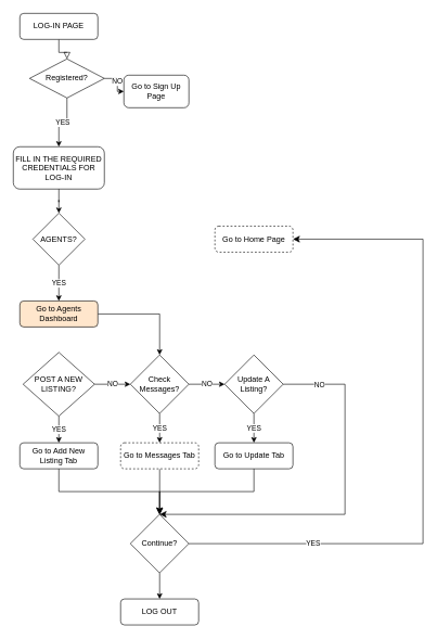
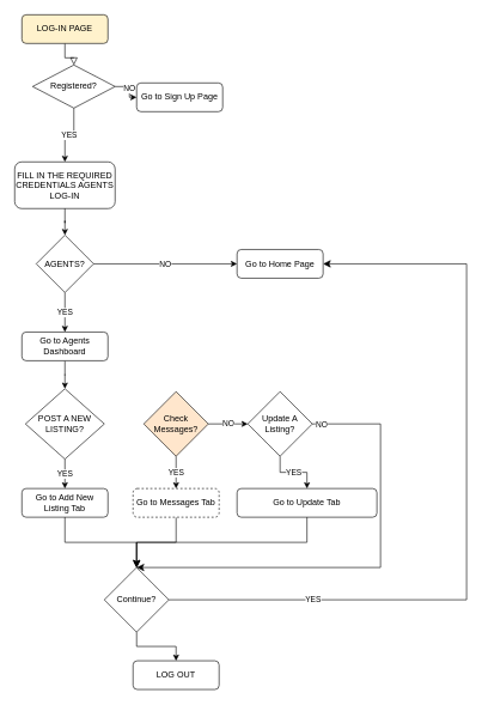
  <mxCell id="0" />
  <mxCell id="1" parent="0" />
  <mxCell id="2" value="" style="rounded=0;html=1;jettySize=auto;orthogonalLoop=1;fontSize=11;endArrow=block;endFill=0;endSize=8;strokeWidth=1;shadow=0;labelBackgroundColor=none;edgeStyle=orthogonalEdgeStyle;entryX=0.5;entryY=0;entryDx=0;entryDy=0;" edge="1" parent="1" source="3" target="6"><mxGeometry relative="1" as="geometry"><mxPoint x="90" y="10" as="targetPoint" /></mxGeometry></mxCell>
- <mxCell id="3" value="LOG-IN PAGE" style="rounded=1;whiteSpace=wrap;html=1;fontSize=12;glass=0;strokeWidth=1;shadow=0;" vertex="1" parent="1"><mxGeometry x="30" y="20" width="120" height="40" as="geometry" /></mxCell>
+ <mxCell id="3" value="LOG-IN PAGE" style="rounded=1;whiteSpace=wrap;html=1;fontSize=12;glass=0;strokeWidth=1;shadow=0;fillColor=#fff2cc;" vertex="1" parent="1"><mxGeometry x="30" y="20" width="120" height="40" as="geometry" /></mxCell>
  <mxCell id="4" value="NO" style="edgeStyle=orthogonalEdgeStyle;rounded=0;orthogonalLoop=1;jettySize=auto;html=1;entryX=0;entryY=0.5;entryDx=0;entryDy=0;" edge="1" parent="1" source="6" target="7"><mxGeometry relative="1" as="geometry"><mxPoint x="200" y="135" as="targetPoint" /></mxGeometry></mxCell>
  <mxCell id="5" value="YES" style="edgeStyle=orthogonalEdgeStyle;rounded=0;orthogonalLoop=1;jettySize=auto;html=1;" edge="1" parent="1" source="6" target="8"><mxGeometry relative="1" as="geometry" /></mxCell>
  <mxCell id="6" value="Registered?" style="rhombus;whiteSpace=wrap;html=1;" vertex="1" parent="1"><mxGeometry x="45" y="90" width="115" height="60" as="geometry" /></mxCell>
- <mxCell id="7" value="Go to Sign Up Page" style="rounded=1;whiteSpace=wrap;html=1;fontSize=12;glass=0;strokeWidth=1;shadow=0;" vertex="1" parent="1"><mxGeometry x="190" y="115" width="100" height="50" as="geometry" /></mxCell>
- <mxCell id="8" value="FILL IN THE REQUIRED CREDENTIALS FOR LOG-IN" style="rounded=1;whiteSpace=wrap;html=1;fontSize=12;glass=0;strokeWidth=1;shadow=0;" vertex="1" parent="1"><mxGeometry x="20" y="225" width="140" height="65" as="geometry" /></mxCell>
+ <mxCell id="7" value="Go to Sign Up Page" style="rounded=1;whiteSpace=wrap;html=1;fontSize=12;glass=0;strokeWidth=1;shadow=0;" vertex="1" parent="1"><mxGeometry x="190" y="115" width="120" height="40" as="geometry" /></mxCell>
+ <mxCell id="8" value="FILL IN THE REQUIRED CREDENTIALS AGENTS LOG-IN" style="rounded=1;whiteSpace=wrap;html=1;fontSize=12;glass=0;strokeWidth=1;shadow=0;" vertex="1" parent="1"><mxGeometry x="20" y="225" width="140" height="65" as="geometry" /></mxCell>
  <mxCell id="9" value="" style="edgeStyle=orthogonalEdgeStyle;rounded=0;orthogonalLoop=1;jettySize=auto;html=1;exitX=0.5;exitY=1;exitDx=0;exitDy=0;" edge="1" parent="1" source="8" target="12"><mxGeometry relative="1" as="geometry"><mxPoint x="90" y="345" as="sourcePoint" /></mxGeometry></mxCell>
  <mxCell id="10" value="YES" style="edgeStyle=orthogonalEdgeStyle;rounded=0;orthogonalLoop=1;jettySize=auto;html=1;" edge="1" parent="1" source="12" target="14"><mxGeometry relative="1" as="geometry" /></mxCell>
+ <mxCell id="11" value="NO" style="edgeStyle=orthogonalEdgeStyle;rounded=0;orthogonalLoop=1;jettySize=auto;html=1;" edge="1" parent="1" source="12" target="15"><mxGeometry relative="1" as="geometry" /></mxCell>
  <mxCell id="12" value="AGENTS?" style="rhombus;whiteSpace=wrap;html=1;" vertex="1" parent="1"><mxGeometry x="50" y="327" width="80" height="80" as="geometry" /></mxCell>
- <mxCell id="13" value="" style="edgeStyle=orthogonalEdgeStyle;rounded=0;orthogonalLoop=1;jettySize=auto;html=1;" edge="1" parent="1" source="14" target="21"><mxGeometry relative="1" as="geometry"><mxPoint x="90" y="542" as="targetPoint" /></mxGeometry></mxCell>
- <mxCell id="14" value="Go to Agents Dashboard" style="rounded=1;whiteSpace=wrap;html=1;fontSize=12;glass=0;strokeWidth=1;shadow=0;fillColor=#ffe6cc;" vertex="1" parent="1"><mxGeometry x="30" y="462" width="120" height="40" as="geometry" /></mxCell>
- <mxCell id="15" value="Go to Home Page" style="rounded=1;whiteSpace=wrap;html=1;fontSize=12;glass=0;strokeWidth=1;shadow=0;dashed=1;" vertex="1" parent="1"><mxGeometry x="330" y="347" width="120" height="40" as="geometry" /></mxCell>
- <mxCell id="16" value="NO" style="edgeStyle=orthogonalEdgeStyle;rounded=0;orthogonalLoop=1;jettySize=auto;html=1;entryX=0;entryY=0.5;entryDx=0;entryDy=0;" edge="1" parent="1" source="18" target="21"><mxGeometry relative="1" as="geometry"><mxPoint x="184" y="590" as="targetPoint" /></mxGeometry></mxCell>
+ <mxCell id="13" value="" style="edgeStyle=orthogonalEdgeStyle;rounded=0;orthogonalLoop=1;jettySize=auto;html=1;entryX=0.5;entryY=0;entryDx=0;entryDy=0;" edge="1" parent="1" source="14" target="18"><mxGeometry relative="1" as="geometry"><mxPoint x="90" y="542" as="targetPoint" /></mxGeometry></mxCell>
+ <mxCell id="14" value="Go to Agents Dashboard" style="rounded=1;whiteSpace=wrap;html=1;fontSize=12;glass=0;strokeWidth=1;shadow=0;" vertex="1" parent="1"><mxGeometry x="30" y="462" width="120" height="40" as="geometry" /></mxCell>
+ <mxCell id="15" value="Go to Home Page" style="rounded=1;whiteSpace=wrap;html=1;fontSize=12;glass=0;strokeWidth=1;shadow=0;" vertex="1" parent="1"><mxGeometry x="330" y="347" width="120" height="40" as="geometry" /></mxCell>
  <mxCell id="17" value="YES" style="edgeStyle=orthogonalEdgeStyle;rounded=0;orthogonalLoop=1;jettySize=auto;html=1;" edge="1" parent="1" source="18" target="22"><mxGeometry relative="1" as="geometry" /></mxCell>
  <mxCell id="18" value="POST A NEW LISTING?" style="rhombus;whiteSpace=wrap;html=1;" vertex="1" parent="1"><mxGeometry x="35" y="541" width="110" height="98" as="geometry" /></mxCell>
  <mxCell id="19" value="YES" style="edgeStyle=orthogonalEdgeStyle;rounded=0;orthogonalLoop=1;jettySize=auto;html=1;" edge="1" parent="1" source="21" target="24"><mxGeometry relative="1" as="geometry" /></mxCell>
  <mxCell id="20" value="NO" style="edgeStyle=orthogonalEdgeStyle;rounded=0;orthogonalLoop=1;jettySize=auto;html=1;" edge="1" parent="1" source="21" target="26"><mxGeometry relative="1" as="geometry" /></mxCell>
- <mxCell id="21" value="Check Messages?" style="rhombus;whiteSpace=wrap;html=1;" vertex="1" parent="1"><mxGeometry x="200" y="545" width="90" height="90" as="geometry" /></mxCell>
+ <mxCell id="21" value="Check Messages?" style="rhombus;whiteSpace=wrap;html=1;fillColor=#ffe6cc;" vertex="1" parent="1"><mxGeometry x="200" y="545" width="90" height="90" as="geometry" /></mxCell>
  <mxCell id="22" value="Go to Add New Listing Tab" style="rounded=1;whiteSpace=wrap;html=1;fontSize=12;glass=0;strokeWidth=1;shadow=0;" vertex="1" parent="1"><mxGeometry x="30" y="680" width="120" height="40" as="geometry" /></mxCell>
  <mxCell id="23" value="" style="edgeStyle=orthogonalEdgeStyle;rounded=0;orthogonalLoop=1;jettySize=auto;html=1;" edge="1" parent="1" source="24" target="31"><mxGeometry relative="1" as="geometry" /></mxCell>
  <mxCell id="24" value="Go to Messages Tab" style="rounded=1;whiteSpace=wrap;html=1;fontSize=12;glass=0;strokeWidth=1;shadow=0;dashed=1;" vertex="1" parent="1"><mxGeometry x="185" y="680" width="120" height="40" as="geometry" /></mxCell>
  <mxCell id="25" value="YES" style="edgeStyle=orthogonalEdgeStyle;rounded=0;orthogonalLoop=1;jettySize=auto;html=1;" edge="1" parent="1" source="26" target="27"><mxGeometry relative="1" as="geometry" /></mxCell>
  <mxCell id="26" value="Update A Listing?" style="rhombus;whiteSpace=wrap;html=1;" vertex="1" parent="1"><mxGeometry x="345" y="545" width="90" height="90" as="geometry" /></mxCell>
- <mxCell id="27" value="Go to Update Tab" style="rounded=1;whiteSpace=wrap;html=1;fontSize=12;glass=0;strokeWidth=1;shadow=0;" vertex="1" parent="1"><mxGeometry x="330" y="680" width="120" height="40" as="geometry" /></mxCell>
+ <mxCell id="27" value="Go to Update Tab" style="rounded=1;whiteSpace=wrap;html=1;fontSize=12;glass=0;strokeWidth=1;shadow=0;" vertex="1" parent="1"><mxGeometry x="330" y="680" width="195" height="40" as="geometry" /></mxCell>
  <mxCell id="28" value="LOG OUT" style="rounded=1;whiteSpace=wrap;html=1;fontSize=12;glass=0;strokeWidth=1;shadow=0;" vertex="1" parent="1"><mxGeometry x="185" y="920" width="120" height="40" as="geometry" /></mxCell>
  <mxCell id="29" value="YES" style="edgeStyle=elbowEdgeStyle;elbow=horizontal;endArrow=classic;html=1;curved=0;rounded=0;endSize=8;startSize=8;exitX=1;exitY=0.5;exitDx=0;exitDy=0;entryX=1;entryY=0.5;entryDx=0;entryDy=0;" edge="1" parent="1" source="31" target="15"><mxGeometry x="-0.63" width="50" height="50" relative="1" as="geometry"><mxPoint x="600" y="590" as="sourcePoint" /><mxPoint x="665" y="470" as="targetPoint" /><Array as="points"><mxPoint x="650" y="470" /></Array><mxPoint x="1" as="offset" /></mxGeometry></mxCell>
  <mxCell id="30" value="" style="edgeStyle=orthogonalEdgeStyle;rounded=0;orthogonalLoop=1;jettySize=auto;html=1;" edge="1" parent="1" source="31" target="28"><mxGeometry relative="1" as="geometry" /></mxCell>
- <mxCell id="31" value="Continue?" style="rhombus;whiteSpace=wrap;html=1;" vertex="1" parent="1"><mxGeometry x="200" y="790" width="90" height="90" as="geometry" /></mxCell>
+ <mxCell id="31" value="Continue?" style="rhombus;whiteSpace=wrap;html=1;" vertex="1" parent="1"><mxGeometry x="145" y="790" width="90" height="90" as="geometry" /></mxCell>
  <mxCell id="32" value="" style="edgeStyle=elbowEdgeStyle;elbow=vertical;endArrow=classic;html=1;curved=0;rounded=0;endSize=8;startSize=8;exitX=0.5;exitY=1;exitDx=0;exitDy=0;entryX=0.5;entryY=0;entryDx=0;entryDy=0;" edge="1" parent="1" source="22" target="31"><mxGeometry width="50" height="50" relative="1" as="geometry"><mxPoint x="80" y="810" as="sourcePoint" /><mxPoint x="130" y="760" as="targetPoint" /></mxGeometry></mxCell>
  <mxCell id="33" value="" style="edgeStyle=elbowEdgeStyle;elbow=vertical;endArrow=classic;html=1;curved=0;rounded=0;endSize=8;startSize=8;exitX=0.5;exitY=1;exitDx=0;exitDy=0;entryX=0.5;entryY=0;entryDx=0;entryDy=0;" edge="1" parent="1" source="27" target="31"><mxGeometry width="50" height="50" relative="1" as="geometry"><mxPoint x="385" y="820" as="sourcePoint" /><mxPoint x="435" y="770" as="targetPoint" /></mxGeometry></mxCell>
  <mxCell id="34" value="" style="edgeStyle=elbowEdgeStyle;elbow=vertical;endArrow=classic;html=1;curved=0;rounded=0;endSize=8;startSize=8;exitX=1;exitY=0.5;exitDx=0;exitDy=0;entryX=0.5;entryY=0;entryDx=0;entryDy=0;" edge="1" parent="1" source="26" target="31"><mxGeometry width="50" height="50" relative="1" as="geometry"><mxPoint x="460" y="780" as="sourcePoint" /><mxPoint x="510" y="730" as="targetPoint" /><Array as="points"><mxPoint x="530" y="650" /><mxPoint x="350" y="760" /></Array></mxGeometry></mxCell>
  <mxCell id="35" value="NO" style="edgeLabel;html=1;align=center;verticalAlign=middle;resizable=0;points=[];" vertex="1" connectable="0" parent="34"><mxGeometry x="0.582" relative="1" as="geometry"><mxPoint x="124" y="-200" as="offset" /></mxGeometry></mxCell>
